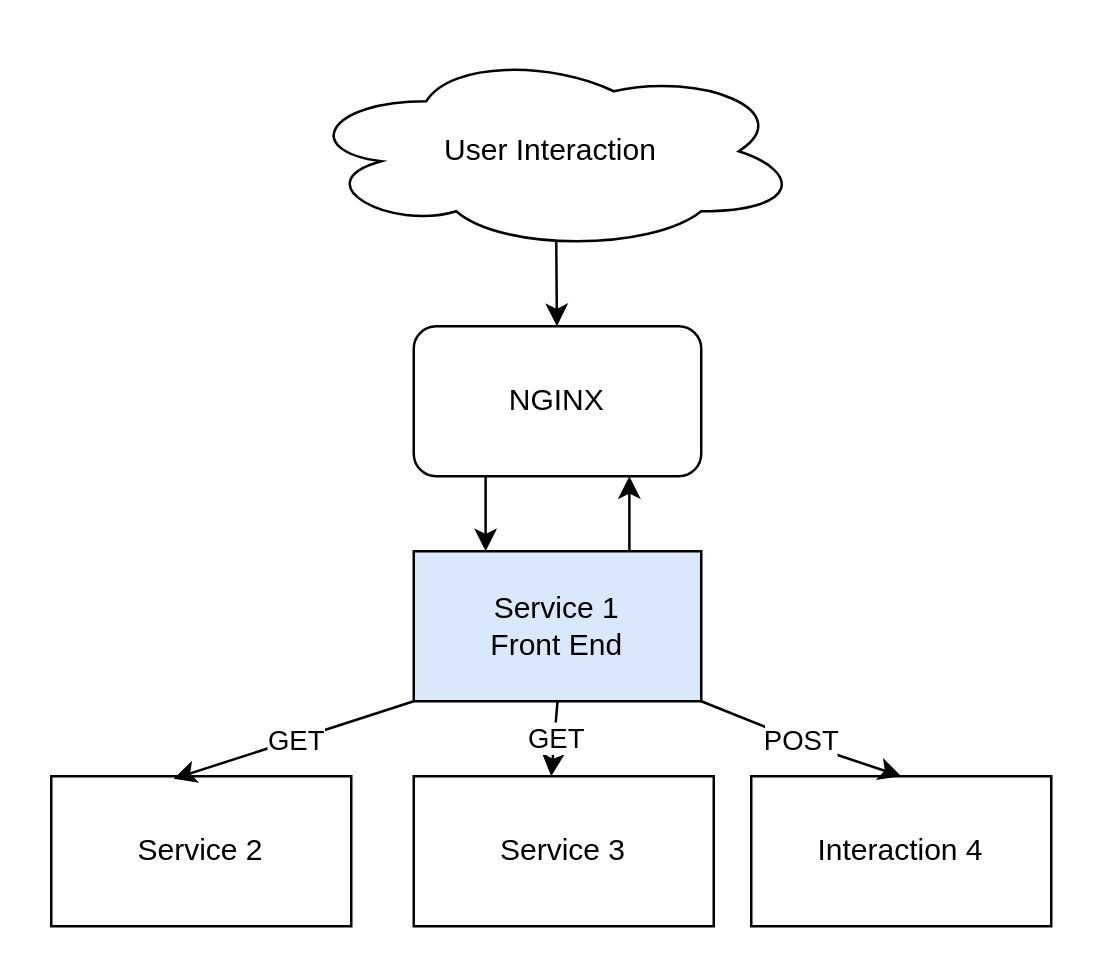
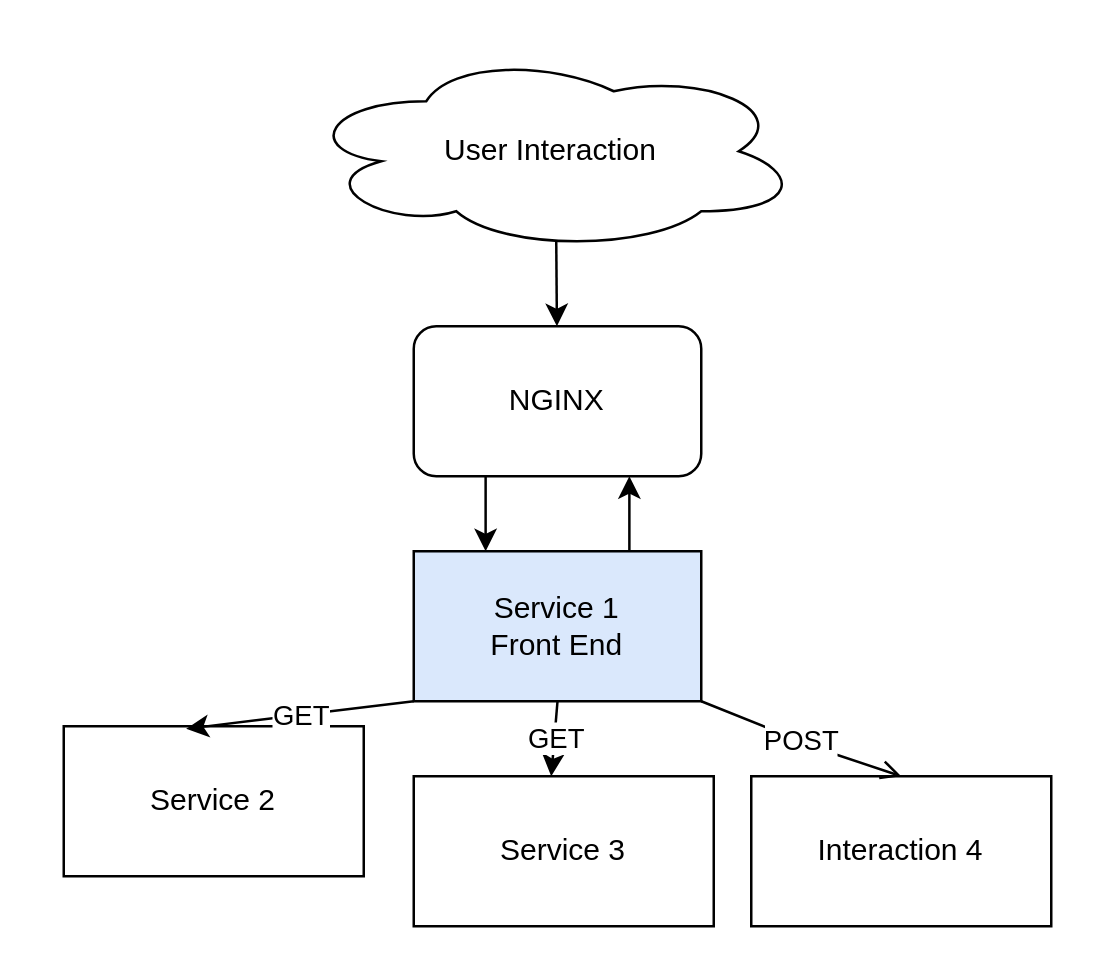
  <mxCell id="0" />
  <mxCell id="1" parent="0" />
  <mxCell id="2" value="User Interaction" style="ellipse;shape=cloud;whiteSpace=wrap;html=1;" vertex="1" parent="1"><mxGeometry x="120" y="20" width="200" height="80" as="geometry" /></mxCell>
  <mxCell id="3" value="NGINX" style="whiteSpace=wrap;html=1;rounded=1;" vertex="1" parent="1"><mxGeometry x="165" y="130" width="115" height="60" as="geometry" /></mxCell>
  <mxCell id="4" value="" style="endArrow=classic;html=1;rounded=0;exitX=0.51;exitY=0.95;exitDx=0;exitDy=0;exitPerimeter=0;" edge="1" parent="1" source="2" target="3"><mxGeometry width="50" height="50" relative="1" as="geometry"><mxPoint x="220" y="290" as="sourcePoint" /><mxPoint x="270" y="240" as="targetPoint" /></mxGeometry></mxCell>
  <mxCell id="5" value="Service 1&lt;br&gt;Front End" style="rounded=0;whiteSpace=wrap;html=1;fillColor=#dae8fc;" vertex="1" parent="1"><mxGeometry x="165" y="220" width="115" height="60" as="geometry" /></mxCell>
  <mxCell id="6" value="" style="endArrow=classic;html=1;rounded=0;exitX=0.25;exitY=1;exitDx=0;exitDy=0;entryX=0.25;entryY=0;entryDx=0;entryDy=0;" edge="1" parent="1" source="3" target="5"><mxGeometry width="50" height="50" relative="1" as="geometry"><mxPoint x="220" y="290" as="sourcePoint" /><mxPoint x="200" y="230" as="targetPoint" /></mxGeometry></mxCell>
  <mxCell id="7" value="" style="endArrow=classic;html=1;rounded=0;entryX=0.75;entryY=1;entryDx=0;entryDy=0;exitX=0.75;exitY=0;exitDx=0;exitDy=0;" edge="1" parent="1" source="5" target="3"><mxGeometry width="50" height="50" relative="1" as="geometry"><mxPoint x="220" y="290" as="sourcePoint" /><mxPoint x="270" y="240" as="targetPoint" /></mxGeometry></mxCell>
- <mxCell id="8" value="Service 2" style="rounded=0;whiteSpace=wrap;html=1;" vertex="1" parent="1"><mxGeometry x="20" y="310" width="120" height="60" as="geometry" /></mxCell>
+ <mxCell id="8" value="Service 2" style="rounded=0;whiteSpace=wrap;html=1;" vertex="1" parent="1"><mxGeometry x="25" y="290" width="120" height="60" as="geometry" /></mxCell>
  <mxCell id="9" value="Service 3" style="rounded=0;whiteSpace=wrap;html=1;" vertex="1" parent="1"><mxGeometry x="165" y="310" width="120" height="60" as="geometry" /></mxCell>
  <mxCell id="10" value="Interaction 4" style="rounded=0;whiteSpace=wrap;html=1;" vertex="1" parent="1"><mxGeometry x="300" y="310" width="120" height="60" as="geometry" /></mxCell>
  <mxCell id="11" value="" style="endArrow=classic;html=1;rounded=0;exitX=0;exitY=1;exitDx=0;exitDy=0;entryX=0.408;entryY=0.017;entryDx=0;entryDy=0;entryPerimeter=0;" edge="1" parent="1" source="5" target="8"><mxGeometry relative="1" as="geometry"><mxPoint x="190" y="270" as="sourcePoint" /><mxPoint x="290" y="270" as="targetPoint" /></mxGeometry></mxCell>
  <mxCell id="12" value="GET" style="edgeLabel;resizable=0;html=1;align=center;verticalAlign=middle;" connectable="0" vertex="1" parent="11"><mxGeometry relative="1" as="geometry" /></mxCell>
  <mxCell id="13" value="" style="endArrow=classic;html=1;rounded=0;exitX=0.5;exitY=1;exitDx=0;exitDy=0;" edge="1" parent="1" source="5"><mxGeometry relative="1" as="geometry"><mxPoint x="160" y="190" as="sourcePoint" /><mxPoint x="220" y="310" as="targetPoint" /></mxGeometry></mxCell>
  <mxCell id="14" value="GET" style="edgeLabel;resizable=0;html=1;align=center;verticalAlign=middle;" connectable="0" vertex="1" parent="13"><mxGeometry relative="1" as="geometry" /></mxCell>
- <mxCell id="15" value="" style="endArrow=classic;html=1;rounded=0;exitX=1;exitY=1;exitDx=0;exitDy=0;entryX=0.5;entryY=0;entryDx=0;entryDy=0;" edge="1" parent="1" source="5" target="10"><mxGeometry relative="1" as="geometry"><mxPoint x="160" y="190" as="sourcePoint" /><mxPoint x="320" y="190" as="targetPoint" /><Array as="points"><mxPoint x="330" y="300" /></Array></mxGeometry></mxCell>
+ <mxCell id="15" value="" style="endArrow=open;html=1;rounded=0;exitX=1;exitY=1;exitDx=0;exitDy=0;entryX=0.5;entryY=0;entryDx=0;entryDy=0;" edge="1" parent="1" source="5" target="10"><mxGeometry relative="1" as="geometry"><mxPoint x="160" y="190" as="sourcePoint" /><mxPoint x="320" y="190" as="targetPoint" /><Array as="points"><mxPoint x="330" y="300" /></Array></mxGeometry></mxCell>
  <mxCell id="16" value="POST" style="edgeLabel;resizable=0;html=1;align=center;verticalAlign=middle;" connectable="0" vertex="1" parent="15"><mxGeometry relative="1" as="geometry" /></mxCell>
